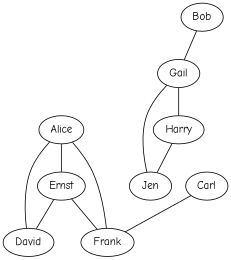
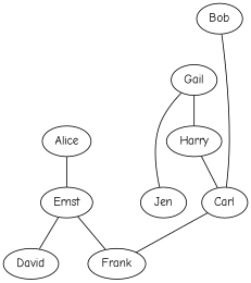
  strict graph {
    fontname="Comic Neue"
    node [fontname="Comic Neue"]
    edge [fontname="Comic Neue"]
    Alice
    David
    Ernst
    Frank
    Bob
    Gail
    Carl
    Harry
    Jen
-   Alice -- David
    Alice -- Ernst
-   Alice -- Frank
    Ernst -- David
    Ernst -- Frank
-   Bob -- Gail
+   Bob -- Carl
    Gail -- Harry
    Gail -- Jen
    Carl -- Frank
-   Harry -- Jen
+   Harry -- Carl
  }
